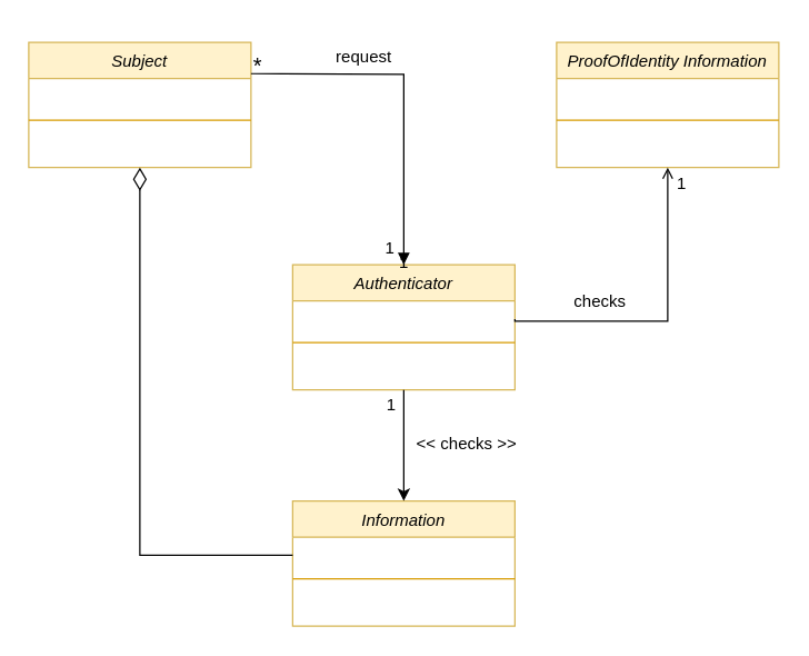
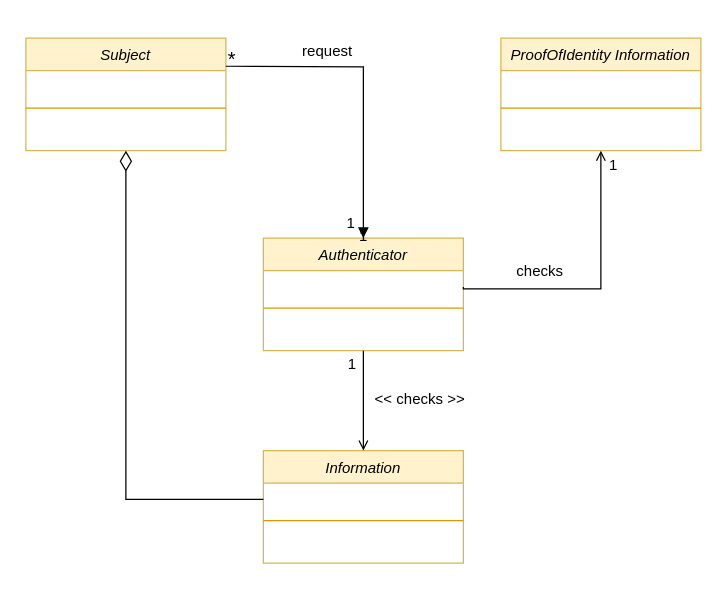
  <mxCell id="0" />
  <mxCell id="1" parent="0" />
  <mxCell id="2" value="Subject" style="swimlane;fontStyle=2;align=center;verticalAlign=top;childLayout=stackLayout;horizontal=1;startSize=26;horizontalStack=0;resizeParent=1;resizeLast=0;collapsible=1;marginBottom=0;rounded=0;shadow=0;strokeWidth=1;fillColor=#fff2cc;strokeColor=#d6b656;" parent="1" vertex="1"><mxGeometry x="20" y="30" width="160" height="90" as="geometry"><mxRectangle x="230" y="140" width="160" height="26" as="alternateBounds" /></mxGeometry></mxCell>
  <mxCell id="3" value=" " style="text;align=left;verticalAlign=top;spacingLeft=4;spacingRight=4;overflow=hidden;rotatable=0;points=[[0,0.5],[1,0.5]];portConstraint=eastwest;" parent="2" vertex="1"><mxGeometry y="26" width="160" height="26" as="geometry" /></mxCell>
  <mxCell id="4" value="" style="line;html=1;strokeWidth=1;align=left;verticalAlign=middle;spacingTop=-1;spacingLeft=3;spacingRight=3;rotatable=0;labelPosition=right;points=[];portConstraint=eastwest;fillColor=#ffe6cc;strokeColor=#d79b00;" parent="2" vertex="1"><mxGeometry y="52" width="160" height="8" as="geometry" /></mxCell>
  <mxCell id="5" value="" style="endArrow=block;shadow=0;strokeWidth=1;rounded=0;endFill=1;edgeStyle=elbowEdgeStyle;elbow=vertical;entryX=0.5;entryY=0;entryDx=0;entryDy=0;exitX=1;exitY=0.25;exitDx=0;exitDy=0;" parent="1" source="2" target="11" edge="1"><mxGeometry x="0.5" y="41" relative="1" as="geometry"><mxPoint x="250" y="92" as="sourcePoint" /><mxPoint x="378" y="65" as="targetPoint" /><mxPoint x="-40" y="32" as="offset" /><Array as="points"><mxPoint x="240" y="53" /></Array></mxGeometry></mxCell>
  <mxCell id="6" value="*" style="resizable=0;align=left;verticalAlign=bottom;labelBackgroundColor=none;fontSize=16;" parent="5" connectable="0" vertex="1"><mxGeometry x="-1" relative="1" as="geometry"><mxPoint y="4" as="offset" /></mxGeometry></mxCell>
  <mxCell id="7" value="request" style="text;html=1;resizable=0;points=[];;align=center;verticalAlign=middle;labelBackgroundColor=none;rounded=0;shadow=0;strokeWidth=1;fontSize=12;" parent="5" vertex="1" connectable="0"><mxGeometry x="0.5" y="49" relative="1" as="geometry"><mxPoint x="-79" y="-88" as="offset" /></mxGeometry></mxCell>
  <mxCell id="8" value="ProofOfIdentity Information&#10;" style="swimlane;fontStyle=2;align=center;verticalAlign=top;childLayout=stackLayout;horizontal=1;startSize=26;horizontalStack=0;resizeParent=1;resizeLast=0;collapsible=1;marginBottom=0;rounded=0;shadow=0;strokeWidth=1;fillColor=#fff2cc;strokeColor=#d6b656;" vertex="1" parent="1"><mxGeometry x="400" y="30" width="160" height="90" as="geometry"><mxRectangle x="230" y="140" width="160" height="26" as="alternateBounds" /></mxGeometry></mxCell>
  <mxCell id="9" value=" " style="text;align=left;verticalAlign=top;spacingLeft=4;spacingRight=4;overflow=hidden;rotatable=0;points=[[0,0.5],[1,0.5]];portConstraint=eastwest;" vertex="1" parent="8"><mxGeometry y="26" width="160" height="26" as="geometry" /></mxCell>
  <mxCell id="10" value="" style="line;html=1;strokeWidth=1;align=left;verticalAlign=middle;spacingTop=-1;spacingLeft=3;spacingRight=3;rotatable=0;labelPosition=right;points=[];portConstraint=eastwest;fillColor=#ffe6cc;strokeColor=#d79b00;" vertex="1" parent="8"><mxGeometry y="52" width="160" height="8" as="geometry" /></mxCell>
  <mxCell id="11" value="Authenticator" style="swimlane;fontStyle=2;align=center;verticalAlign=top;childLayout=stackLayout;horizontal=1;startSize=26;horizontalStack=0;resizeParent=1;resizeLast=0;collapsible=1;marginBottom=0;rounded=0;shadow=0;strokeWidth=1;fillColor=#fff2cc;strokeColor=#d6b656;" vertex="1" parent="1"><mxGeometry x="210" y="190" width="160" height="90" as="geometry"><mxRectangle x="230" y="140" width="160" height="26" as="alternateBounds" /></mxGeometry></mxCell>
  <mxCell id="12" value=" " style="text;align=left;verticalAlign=top;spacingLeft=4;spacingRight=4;overflow=hidden;rotatable=0;points=[[0,0.5],[1,0.5]];portConstraint=eastwest;" vertex="1" parent="11"><mxGeometry y="26" width="160" height="26" as="geometry" /></mxCell>
  <mxCell id="13" value="" style="line;html=1;strokeWidth=1;align=left;verticalAlign=middle;spacingTop=-1;spacingLeft=3;spacingRight=3;rotatable=0;labelPosition=right;points=[];portConstraint=eastwest;fillColor=#ffe6cc;strokeColor=#d79b00;" vertex="1" parent="11"><mxGeometry y="52" width="160" height="8" as="geometry" /></mxCell>
  <mxCell id="14" value="Information" style="swimlane;fontStyle=2;align=center;verticalAlign=top;childLayout=stackLayout;horizontal=1;startSize=26;horizontalStack=0;resizeParent=1;resizeLast=0;collapsible=1;marginBottom=0;rounded=0;shadow=0;strokeWidth=1;fillColor=#fff2cc;strokeColor=#d6b656;" vertex="1" parent="1"><mxGeometry x="210" y="360" width="160" height="90" as="geometry"><mxRectangle x="230" y="140" width="160" height="26" as="alternateBounds" /></mxGeometry></mxCell>
  <mxCell id="15" value=" " style="text;align=left;verticalAlign=top;spacingLeft=4;spacingRight=4;overflow=hidden;rotatable=0;points=[[0,0.5],[1,0.5]];portConstraint=eastwest;" vertex="1" parent="14"><mxGeometry y="26" width="160" height="26" as="geometry" /></mxCell>
  <mxCell id="16" value="" style="line;html=1;strokeWidth=1;align=left;verticalAlign=middle;spacingTop=-1;spacingLeft=3;spacingRight=3;rotatable=0;labelPosition=right;points=[];portConstraint=eastwest;fillColor=#ffe6cc;strokeColor=#d79b00;" vertex="1" parent="14"><mxGeometry y="52" width="160" height="8" as="geometry" /></mxCell>
  <mxCell id="17" value="1" style="resizable=0;align=left;verticalAlign=bottom;labelBackgroundColor=none;fontSize=12;" connectable="0" vertex="1" parent="1"><mxGeometry x="190" y="66.5" as="geometry"><mxPoint x="85" y="120" as="offset" /></mxGeometry></mxCell>
  <mxCell id="18" value="" style="endArrow=open;shadow=0;strokeWidth=1;rounded=0;endFill=1;edgeStyle=elbowEdgeStyle;elbow=vertical;entryX=0.5;entryY=1;entryDx=0;entryDy=0;exitX=1;exitY=0.5;exitDx=0;exitDy=0;" edge="1" parent="1" source="12" target="8"><mxGeometry x="0.5" y="41" relative="1" as="geometry"><mxPoint x="490" y="230" as="sourcePoint" /><mxPoint x="600" y="367.5" as="targetPoint" /><mxPoint x="-40" y="32" as="offset" /><Array as="points"><mxPoint x="550" y="230.5" /></Array></mxGeometry></mxCell>
  <mxCell id="19" value="checks" style="text;html=1;resizable=0;points=[];;align=center;verticalAlign=middle;labelBackgroundColor=none;rounded=0;shadow=0;strokeWidth=1;fontSize=12;" vertex="1" connectable="0" parent="18"><mxGeometry x="0.5" y="49" relative="1" as="geometry"><mxPoint x="-1" y="41" as="offset" /></mxGeometry></mxCell>
  <mxCell id="20" value="1" style="resizable=0;align=left;verticalAlign=bottom;labelBackgroundColor=none;fontSize=12;" connectable="0" vertex="1" parent="1"><mxGeometry x="400" y="20" as="geometry"><mxPoint x="85" y="120" as="offset" /></mxGeometry></mxCell>
- <mxCell id="21" value="" style="endArrow=classic;shadow=0;strokeWidth=1;rounded=0;endFill=1;edgeStyle=elbowEdgeStyle;elbow=vertical;entryX=0.5;entryY=0;entryDx=0;entryDy=0;exitX=0.5;exitY=1;exitDx=0;exitDy=0;" edge="1" parent="1" source="11" target="14"><mxGeometry relative="1" as="geometry"><mxPoint x="190" y="62.5" as="sourcePoint" /><mxPoint x="300" y="200" as="targetPoint" /></mxGeometry></mxCell>
+ <mxCell id="21" value="" style="endArrow=open;shadow=0;strokeWidth=1;rounded=0;endFill=1;edgeStyle=elbowEdgeStyle;elbow=vertical;entryX=0.5;entryY=0;entryDx=0;entryDy=0;exitX=0.5;exitY=1;exitDx=0;exitDy=0;" edge="1" parent="1" source="11" target="14"><mxGeometry relative="1" as="geometry"><mxPoint x="190" y="62.5" as="sourcePoint" /><mxPoint x="300" y="200" as="targetPoint" /></mxGeometry></mxCell>
  <mxCell id="22" value="&amp;lt;&amp;lt; checks &amp;gt;&amp;gt;" style="text;html=1;resizable=0;points=[];;align=center;verticalAlign=middle;labelBackgroundColor=none;rounded=0;shadow=0;strokeWidth=1;fontSize=12;" vertex="1" connectable="0" parent="1"><mxGeometry x="322" y="320" as="geometry"><mxPoint x="12" y="-2" as="offset" /></mxGeometry></mxCell>
  <mxCell id="23" value="" style="endArrow=diamondThin;shadow=0;strokeWidth=1;rounded=0;endFill=0;edgeStyle=elbowEdgeStyle;elbow=vertical;entryX=0.5;entryY=1;entryDx=0;entryDy=0;exitX=0;exitY=0.5;exitDx=0;exitDy=0;endSize=14;" edge="1" parent="1" source="15" target="2"><mxGeometry x="0.5" y="41" relative="1" as="geometry"><mxPoint x="-30" y="251.25" as="sourcePoint" /><mxPoint x="80" y="388.75" as="targetPoint" /><mxPoint x="-40" y="32" as="offset" /><Array as="points"><mxPoint x="150" y="399" /></Array></mxGeometry></mxCell>
  <mxCell id="24" value="1" style="resizable=0;align=left;verticalAlign=bottom;labelBackgroundColor=none;fontSize=12;" connectable="0" vertex="1" parent="1"><mxGeometry x="200" y="76.5" as="geometry"><mxPoint x="85" y="120" as="offset" /></mxGeometry></mxCell>
  <mxCell id="25" value="1" style="resizable=0;align=left;verticalAlign=bottom;labelBackgroundColor=none;fontSize=12;" connectable="0" vertex="1" parent="1"><mxGeometry x="204" y="27.5" as="geometry"><mxPoint x="72" y="272" as="offset" /></mxGeometry></mxCell>
